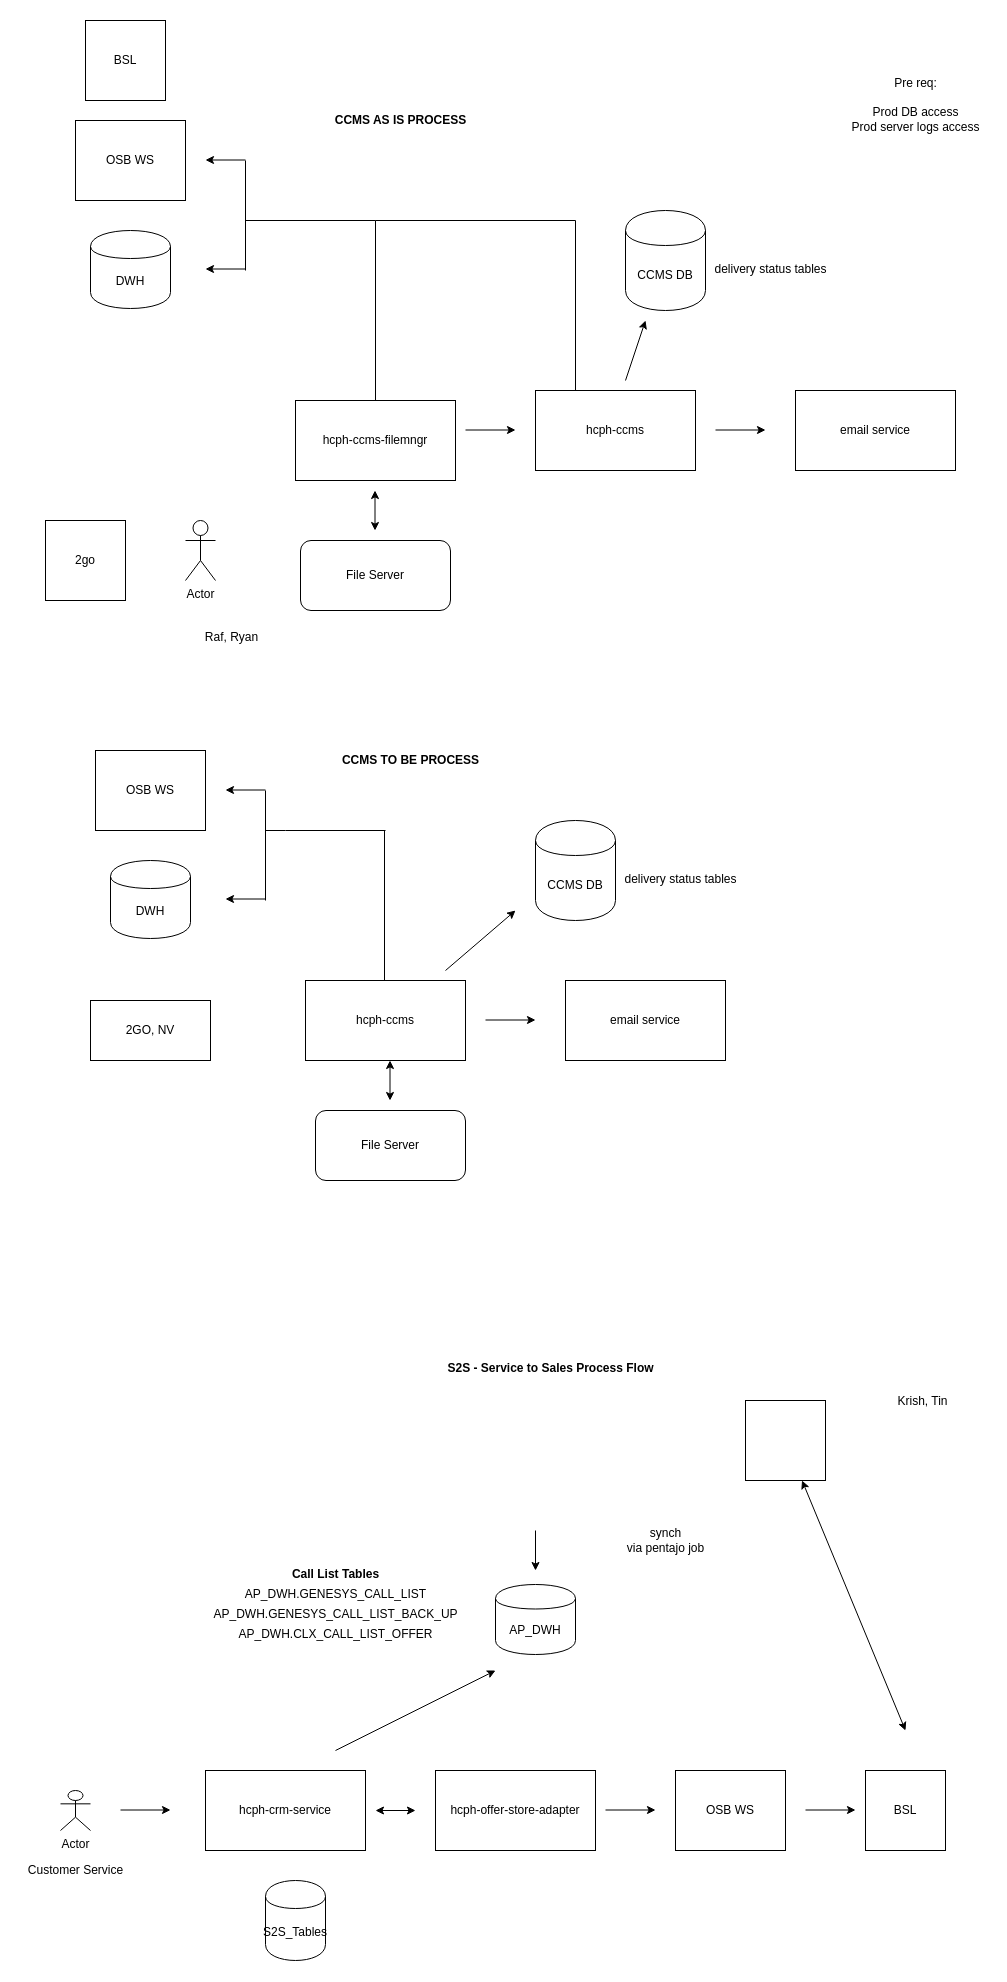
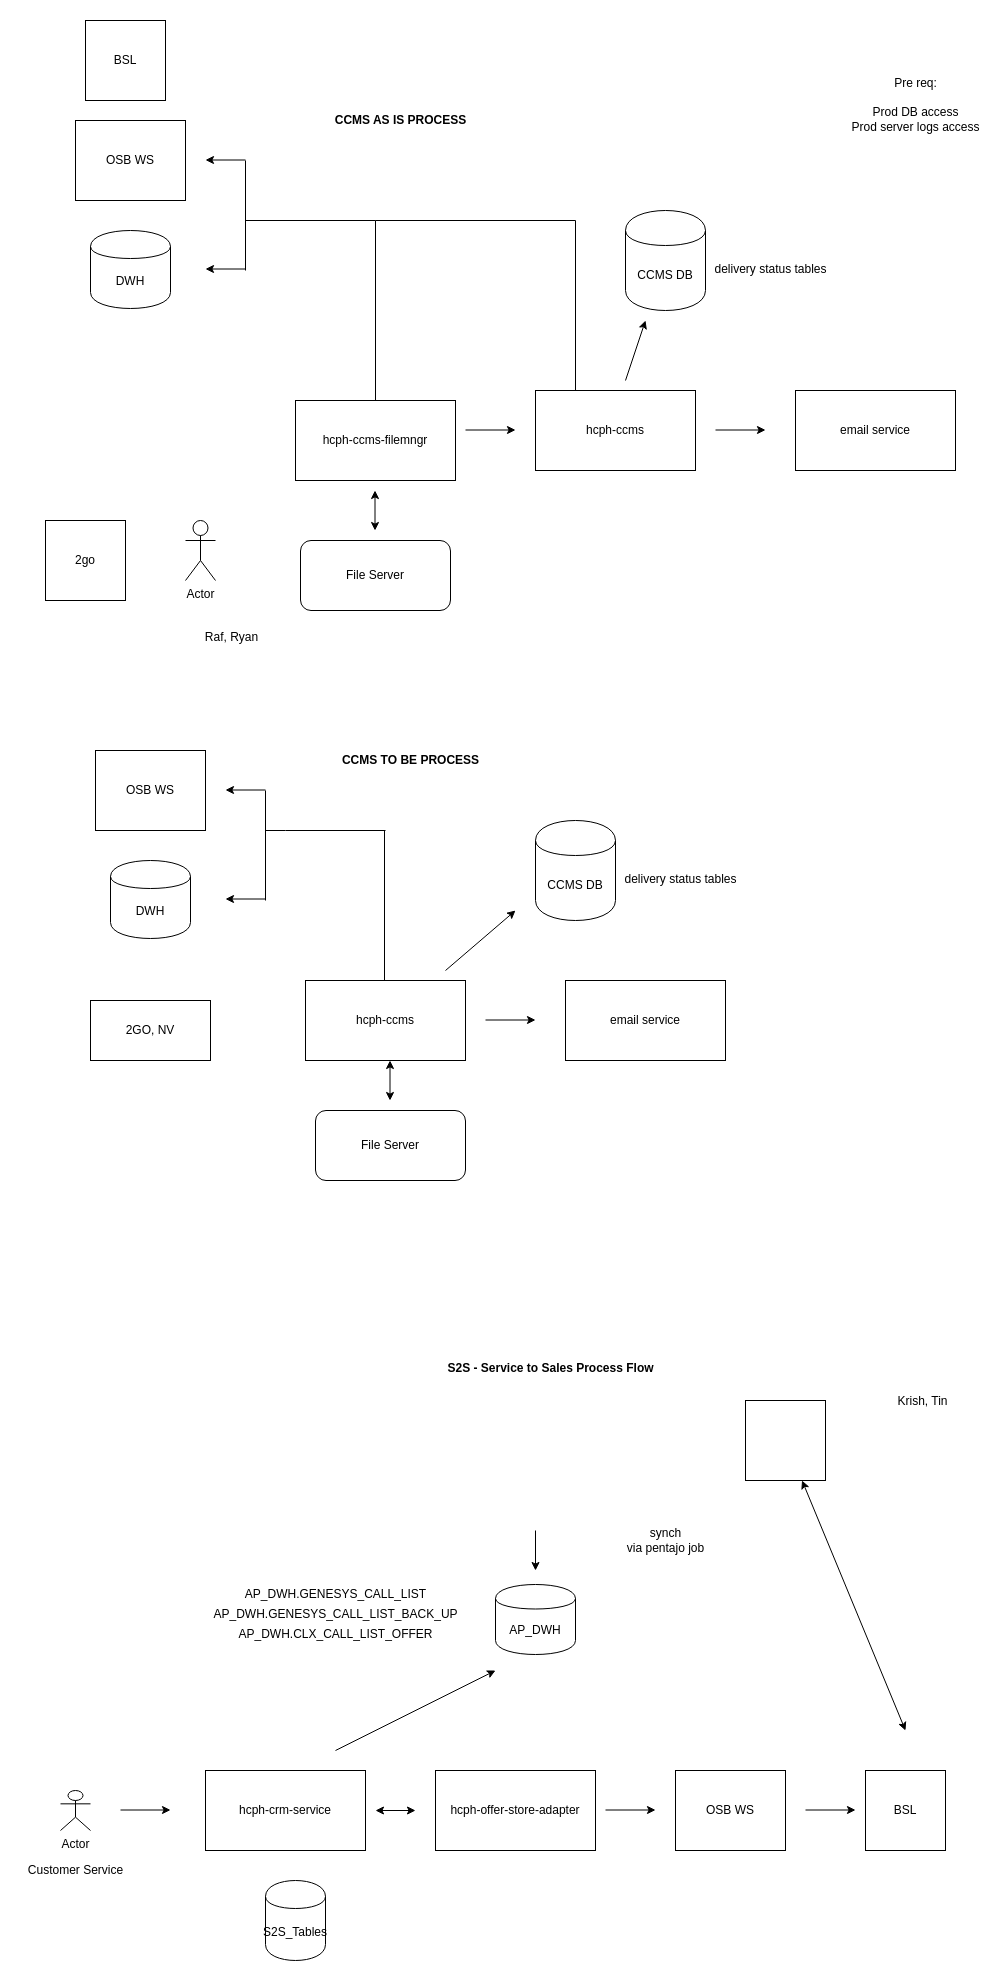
  <mxCell id="0" />
  <mxCell id="1" parent="0" />
  <mxCell id="2" value="OSB WS" style="rounded=0;whiteSpace=wrap;html=1;" parent="1" vertex="1"><mxGeometry x="95" y="750" width="110" height="80" as="geometry" /></mxCell>
  <mxCell id="3" value="CCMS DB" style="shape=cylinder;whiteSpace=wrap;html=1;boundedLbl=1;backgroundOutline=1;" parent="1" vertex="1"><mxGeometry x="535" y="820" width="80" height="100" as="geometry" /></mxCell>
  <mxCell id="4" value="hcph-ccms" style="rounded=0;whiteSpace=wrap;html=1;" parent="1" vertex="1"><mxGeometry x="305" y="980" width="160" height="80" as="geometry" /></mxCell>
  <mxCell id="5" value="&lt;b&gt;CCMS TO BE PROCESS&lt;/b&gt;" style="text;html=1;align=center;verticalAlign=middle;resizable=0;points=[];autosize=1;" vertex="1" parent="1"><mxGeometry x="335" y="750" width="150" height="20" as="geometry" /></mxCell>
  <mxCell id="6" value="File Server" style="rounded=1;whiteSpace=wrap;html=1;" vertex="1" parent="1"><mxGeometry x="315" y="1110" width="150" height="70" as="geometry" /></mxCell>
  <mxCell id="7" value="email service" style="rounded=0;whiteSpace=wrap;html=1;" vertex="1" parent="1"><mxGeometry x="565" y="980" width="160" height="80" as="geometry" /></mxCell>
  <mxCell id="8" value="" style="endArrow=classic;startArrow=classic;html=1;" edge="1" parent="1"><mxGeometry width="50" height="50" relative="1" as="geometry"><mxPoint x="389.5" y="1100" as="sourcePoint" /><mxPoint x="389.5" y="1060" as="targetPoint" /></mxGeometry></mxCell>
  <mxCell id="9" value="" style="endArrow=classic;html=1;" edge="1" parent="1"><mxGeometry width="50" height="50" relative="1" as="geometry"><mxPoint x="485" y="1019.5" as="sourcePoint" /><mxPoint x="535" y="1019.5" as="targetPoint" /></mxGeometry></mxCell>
  <mxCell id="10" value="DWH" style="shape=cylinder;whiteSpace=wrap;html=1;boundedLbl=1;backgroundOutline=1;" vertex="1" parent="1"><mxGeometry x="110" y="860" width="80" height="78" as="geometry" /></mxCell>
  <mxCell id="11" value="" style="endArrow=classic;html=1;" edge="1" parent="1"><mxGeometry width="50" height="50" relative="1" as="geometry"><mxPoint x="445" y="970" as="sourcePoint" /><mxPoint x="515" y="910" as="targetPoint" /></mxGeometry></mxCell>
  <mxCell id="12" value="" style="endArrow=classic;html=1;" edge="1" parent="1"><mxGeometry width="50" height="50" relative="1" as="geometry"><mxPoint x="265" y="789.5" as="sourcePoint" /><mxPoint x="225" y="789.5" as="targetPoint" /></mxGeometry></mxCell>
  <mxCell id="13" value="" style="endArrow=classic;html=1;" edge="1" parent="1"><mxGeometry width="50" height="50" relative="1" as="geometry"><mxPoint x="265" y="898.5" as="sourcePoint" /><mxPoint x="225" y="898.5" as="targetPoint" /></mxGeometry></mxCell>
  <mxCell id="14" value="" style="endArrow=none;html=1;" edge="1" parent="1"><mxGeometry width="50" height="50" relative="1" as="geometry"><mxPoint x="265" y="900" as="sourcePoint" /><mxPoint x="265" y="790" as="targetPoint" /></mxGeometry></mxCell>
  <mxCell id="15" value="" style="endArrow=none;html=1;" edge="1" parent="1"><mxGeometry width="50" height="50" relative="1" as="geometry"><mxPoint x="265" y="830" as="sourcePoint" /><mxPoint x="285" y="830" as="targetPoint" /></mxGeometry></mxCell>
  <mxCell id="16" value="" style="endArrow=none;html=1;" edge="1" parent="1"><mxGeometry width="50" height="50" relative="1" as="geometry"><mxPoint x="384" y="980" as="sourcePoint" /><mxPoint x="384" y="830" as="targetPoint" /></mxGeometry></mxCell>
  <mxCell id="17" value="" style="endArrow=none;html=1;" edge="1" parent="1"><mxGeometry width="50" height="50" relative="1" as="geometry"><mxPoint x="285" y="830" as="sourcePoint" /><mxPoint x="385" y="830" as="targetPoint" /></mxGeometry></mxCell>
  <mxCell id="18" value="delivery status tables" style="text;html=1;align=center;verticalAlign=middle;resizable=0;points=[];autosize=1;" vertex="1" parent="1"><mxGeometry x="615" y="869" width="130" height="20" as="geometry" /></mxCell>
  <mxCell id="19" value="OSB WS" style="rounded=0;whiteSpace=wrap;html=1;" vertex="1" parent="1"><mxGeometry x="75" y="120" width="110" height="80" as="geometry" /></mxCell>
  <mxCell id="20" value="CCMS DB" style="shape=cylinder;whiteSpace=wrap;html=1;boundedLbl=1;backgroundOutline=1;" vertex="1" parent="1"><mxGeometry x="625" y="210" width="80" height="100" as="geometry" /></mxCell>
  <mxCell id="21" value="hcph-ccms" style="rounded=0;whiteSpace=wrap;html=1;" vertex="1" parent="1"><mxGeometry x="535" y="390" width="160" height="80" as="geometry" /></mxCell>
  <mxCell id="22" value="" style="endArrow=classic;html=1;" edge="1" parent="1"><mxGeometry width="50" height="50" relative="1" as="geometry"><mxPoint x="465" y="429.5" as="sourcePoint" /><mxPoint x="515" y="429.5" as="targetPoint" /></mxGeometry></mxCell>
  <mxCell id="23" value="&lt;b&gt;CCMS AS IS PROCESS&lt;/b&gt;" style="text;html=1;align=center;verticalAlign=middle;resizable=0;points=[];autosize=1;" vertex="1" parent="1"><mxGeometry x="325" y="110" width="150" height="20" as="geometry" /></mxCell>
  <mxCell id="24" value="File Server" style="rounded=1;whiteSpace=wrap;html=1;" vertex="1" parent="1"><mxGeometry x="300" y="540" width="150" height="70" as="geometry" /></mxCell>
  <mxCell id="25" value="email service" style="rounded=0;whiteSpace=wrap;html=1;" vertex="1" parent="1"><mxGeometry x="795" y="390" width="160" height="80" as="geometry" /></mxCell>
  <mxCell id="26" value="" style="endArrow=classic;startArrow=classic;html=1;" edge="1" parent="1"><mxGeometry width="50" height="50" relative="1" as="geometry"><mxPoint x="374.5" y="530" as="sourcePoint" /><mxPoint x="374.5" y="490" as="targetPoint" /></mxGeometry></mxCell>
  <mxCell id="27" value="" style="endArrow=classic;html=1;" edge="1" parent="1"><mxGeometry width="50" height="50" relative="1" as="geometry"><mxPoint x="715" y="429.5" as="sourcePoint" /><mxPoint x="765" y="429.5" as="targetPoint" /></mxGeometry></mxCell>
  <mxCell id="28" value="hcph-ccms-filemngr" style="rounded=0;whiteSpace=wrap;html=1;" vertex="1" parent="1"><mxGeometry x="295" y="400" width="160" height="80" as="geometry" /></mxCell>
  <mxCell id="29" value="DWH" style="shape=cylinder;whiteSpace=wrap;html=1;boundedLbl=1;backgroundOutline=1;" vertex="1" parent="1"><mxGeometry x="90" y="230" width="80" height="78" as="geometry" /></mxCell>
  <mxCell id="30" value="" style="endArrow=classic;html=1;" edge="1" parent="1"><mxGeometry width="50" height="50" relative="1" as="geometry"><mxPoint x="625" y="380" as="sourcePoint" /><mxPoint x="645" y="320" as="targetPoint" /></mxGeometry></mxCell>
  <mxCell id="31" value="" style="endArrow=classic;html=1;" edge="1" parent="1"><mxGeometry width="50" height="50" relative="1" as="geometry"><mxPoint x="245" y="159.5" as="sourcePoint" /><mxPoint x="205" y="159.5" as="targetPoint" /></mxGeometry></mxCell>
  <mxCell id="32" value="" style="endArrow=classic;html=1;" edge="1" parent="1"><mxGeometry width="50" height="50" relative="1" as="geometry"><mxPoint x="245" y="268.5" as="sourcePoint" /><mxPoint x="205" y="268.5" as="targetPoint" /></mxGeometry></mxCell>
  <mxCell id="33" value="" style="endArrow=none;html=1;" edge="1" parent="1"><mxGeometry width="50" height="50" relative="1" as="geometry"><mxPoint x="245" y="270" as="sourcePoint" /><mxPoint x="245" y="160" as="targetPoint" /></mxGeometry></mxCell>
  <mxCell id="34" value="" style="endArrow=none;html=1;" edge="1" parent="1"><mxGeometry width="50" height="50" relative="1" as="geometry"><mxPoint x="245" y="220" as="sourcePoint" /><mxPoint x="375" y="220" as="targetPoint" /></mxGeometry></mxCell>
  <mxCell id="35" value="" style="endArrow=none;html=1;exitX=0.5;exitY=0;exitDx=0;exitDy=0;" edge="1" parent="1" source="28"><mxGeometry width="50" height="50" relative="1" as="geometry"><mxPoint x="375" y="370" as="sourcePoint" /><mxPoint x="375" y="220" as="targetPoint" /></mxGeometry></mxCell>
  <mxCell id="36" value="" style="endArrow=none;html=1;" edge="1" parent="1"><mxGeometry width="50" height="50" relative="1" as="geometry"><mxPoint x="575" y="390" as="sourcePoint" /><mxPoint x="575" y="220" as="targetPoint" /></mxGeometry></mxCell>
  <mxCell id="37" value="" style="endArrow=none;html=1;" edge="1" parent="1"><mxGeometry width="50" height="50" relative="1" as="geometry"><mxPoint x="375" y="220" as="sourcePoint" /><mxPoint x="575" y="220" as="targetPoint" /></mxGeometry></mxCell>
  <mxCell id="38" value="delivery status tables" style="text;html=1;align=center;verticalAlign=middle;resizable=0;points=[];autosize=1;" vertex="1" parent="1"><mxGeometry x="705" y="259" width="130" height="20" as="geometry" /></mxCell>
  <mxCell id="39" value="OSB WS" style="rounded=0;whiteSpace=wrap;html=1;" vertex="1" parent="1"><mxGeometry x="675" y="1770" width="110" height="80" as="geometry" /></mxCell>
  <mxCell id="40" value="AP_DWH" style="shape=cylinder;whiteSpace=wrap;html=1;boundedLbl=1;backgroundOutline=1;" vertex="1" parent="1"><mxGeometry x="495" y="1584" width="80" height="70" as="geometry" /></mxCell>
  <mxCell id="41" value="hcph-crm-service" style="rounded=0;whiteSpace=wrap;html=1;" vertex="1" parent="1"><mxGeometry x="205" y="1770" width="160" height="80" as="geometry" /></mxCell>
  <mxCell id="42" value="&lt;b&gt;S2S - Service to Sales Process Flow&lt;br&gt;&amp;nbsp;&lt;/b&gt;" style="text;html=1;align=center;verticalAlign=middle;resizable=0;points=[];autosize=1;" vertex="1" parent="1"><mxGeometry x="440" y="1360" width="220" height="30" as="geometry" /></mxCell>
  <mxCell id="43" value="hcph-offer-store-adapter" style="rounded=0;whiteSpace=wrap;html=1;" vertex="1" parent="1"><mxGeometry x="435" y="1770" width="160" height="80" as="geometry" /></mxCell>
- <mxCell id="44" value="&lt;b&gt;Call List Tables&lt;/b&gt;" style="text;html=1;align=center;verticalAlign=middle;resizable=0;points=[];autosize=1;" vertex="1" parent="1"><mxGeometry x="285" y="1564" width="100" height="20" as="geometry" /></mxCell>
  <mxCell id="45" value="" style="endArrow=classic;html=1;" edge="1" parent="1"><mxGeometry width="50" height="50" relative="1" as="geometry"><mxPoint x="605" y="1809.5" as="sourcePoint" /><mxPoint x="655" y="1809.5" as="targetPoint" /></mxGeometry></mxCell>
  <mxCell id="46" value="" style="endArrow=classic;html=1;" edge="1" parent="1"><mxGeometry width="50" height="50" relative="1" as="geometry"><mxPoint x="535" y="1530" as="sourcePoint" /><mxPoint x="535" y="1570" as="targetPoint" /></mxGeometry></mxCell>
  <mxCell id="47" value="synch &lt;br&gt;via pentajo job" style="text;html=1;align=center;verticalAlign=middle;resizable=0;points=[];autosize=1;" vertex="1" parent="1"><mxGeometry x="620" y="1525" width="90" height="30" as="geometry" /></mxCell>
  <mxCell id="48" value="AP_DWH.GENESYS_CALL_LIST" style="text;html=1;align=center;verticalAlign=middle;resizable=0;points=[];autosize=1;" vertex="1" parent="1"><mxGeometry x="235" y="1584" width="200" height="20" as="geometry" /></mxCell>
  <mxCell id="49" value="AP_DWH.GENESYS_CALL_LIST_BACK_UP" style="text;html=1;align=center;verticalAlign=middle;resizable=0;points=[];autosize=1;" vertex="1" parent="1"><mxGeometry x="205" y="1604" width="260" height="20" as="geometry" /></mxCell>
  <mxCell id="50" value="AP_DWH.CLX_CALL_LIST_OFFER" style="text;html=1;align=center;verticalAlign=middle;resizable=0;points=[];autosize=1;" vertex="1" parent="1"><mxGeometry x="230" y="1624" width="210" height="20" as="geometry" /></mxCell>
  <mxCell id="51" value="BSL" style="whiteSpace=wrap;html=1;aspect=fixed;" vertex="1" parent="1"><mxGeometry x="865" y="1770" width="80" height="80" as="geometry" /></mxCell>
  <mxCell id="52" value="" style="endArrow=classic;html=1;" edge="1" parent="1"><mxGeometry width="50" height="50" relative="1" as="geometry"><mxPoint x="805" y="1809.5" as="sourcePoint" /><mxPoint x="855" y="1809.5" as="targetPoint" /></mxGeometry></mxCell>
  <mxCell id="53" value="Actor" style="shape=umlActor;verticalLabelPosition=bottom;verticalAlign=top;html=1;outlineConnect=0;" vertex="1" parent="1"><mxGeometry x="60" y="1790" width="30" height="40" as="geometry" /></mxCell>
  <mxCell id="54" value="" style="endArrow=classic;html=1;" edge="1" parent="1"><mxGeometry width="50" height="50" relative="1" as="geometry"><mxPoint x="120" y="1809.5" as="sourcePoint" /><mxPoint x="170" y="1809.5" as="targetPoint" /></mxGeometry></mxCell>
  <mxCell id="55" value="" style="endArrow=classic;html=1;" edge="1" parent="1"><mxGeometry width="50" height="50" relative="1" as="geometry"><mxPoint x="335" y="1750" as="sourcePoint" /><mxPoint x="495" y="1670" as="targetPoint" /></mxGeometry></mxCell>
  <mxCell id="56" value="" style="endArrow=classic;startArrow=classic;html=1;" edge="1" parent="1"><mxGeometry width="50" height="50" relative="1" as="geometry"><mxPoint x="375" y="1810" as="sourcePoint" /><mxPoint x="415" y="1810" as="targetPoint" /></mxGeometry></mxCell>
  <mxCell id="57" value="Customer Service&lt;br&gt;" style="text;html=1;align=center;verticalAlign=middle;resizable=0;points=[];autosize=1;" vertex="1" parent="1"><mxGeometry x="20" y="1860" width="110" height="20" as="geometry" /></mxCell>
  <mxCell id="58" value="Pre req:&lt;br&gt;&lt;br&gt;Prod DB access&lt;br&gt;Prod server logs access&lt;br&gt;&lt;br&gt;&lt;br&gt;" style="text;html=1;align=center;verticalAlign=middle;resizable=0;points=[];autosize=1;" vertex="1" parent="1"><mxGeometry x="845" y="74" width="140" height="90" as="geometry" /></mxCell>
  <mxCell id="59" value="Actor" style="shape=umlActor;verticalLabelPosition=bottom;verticalAlign=top;html=1;outlineConnect=0;" vertex="1" parent="1"><mxGeometry x="185" y="520" width="30" height="60" as="geometry" /></mxCell>
  <mxCell id="60" value="2go" style="whiteSpace=wrap;html=1;aspect=fixed;" vertex="1" parent="1"><mxGeometry x="45" y="520" width="80" height="80" as="geometry" /></mxCell>
  <mxCell id="61" value="BSL" style="whiteSpace=wrap;html=1;aspect=fixed;" vertex="1" parent="1"><mxGeometry x="85" y="20" width="80" height="80" as="geometry" /></mxCell>
  <mxCell id="62" value="Raf, Ryan" style="text;html=1;align=center;verticalAlign=middle;resizable=0;points=[];autosize=1;" vertex="1" parent="1"><mxGeometry x="196" y="627" width="70" height="20" as="geometry" /></mxCell>
  <mxCell id="63" value="2GO, NV" style="rounded=0;whiteSpace=wrap;html=1;" vertex="1" parent="1"><mxGeometry x="90" y="1000" width="120" height="60" as="geometry" /></mxCell>
  <mxCell id="64" value="" style="endArrow=classic;startArrow=classic;html=1;" edge="1" parent="1" target="65"><mxGeometry width="50" height="50" relative="1" as="geometry"><mxPoint x="905" y="1730" as="sourcePoint" /><mxPoint x="605" y="1460" as="targetPoint" /></mxGeometry></mxCell>
  <mxCell id="65" value="" style="whiteSpace=wrap;html=1;aspect=fixed;" vertex="1" parent="1"><mxGeometry x="745" y="1400" width="80" height="80" as="geometry" /></mxCell>
  <mxCell id="66" value="S2S_Tables" style="shape=cylinder;whiteSpace=wrap;html=1;boundedLbl=1;backgroundOutline=1;" vertex="1" parent="1"><mxGeometry x="265" y="1880" width="60" height="80" as="geometry" /></mxCell>
  <mxCell id="67" value="Krish, Tin" style="text;html=1;align=center;verticalAlign=middle;resizable=0;points=[];autosize=1;" vertex="1" parent="1"><mxGeometry x="887" y="1391" width="70" height="20" as="geometry" /></mxCell>
